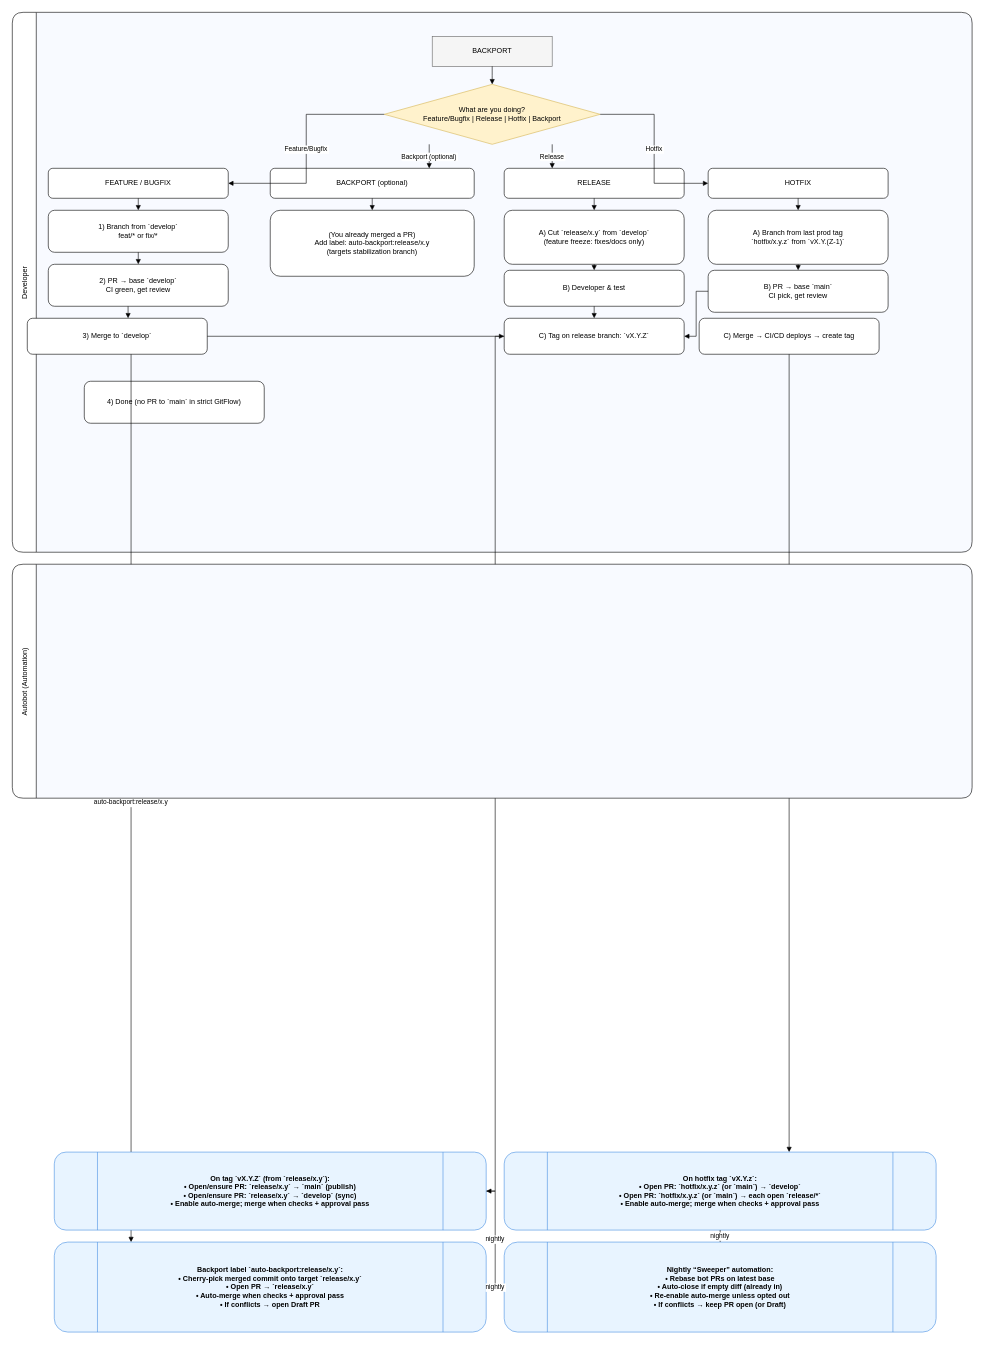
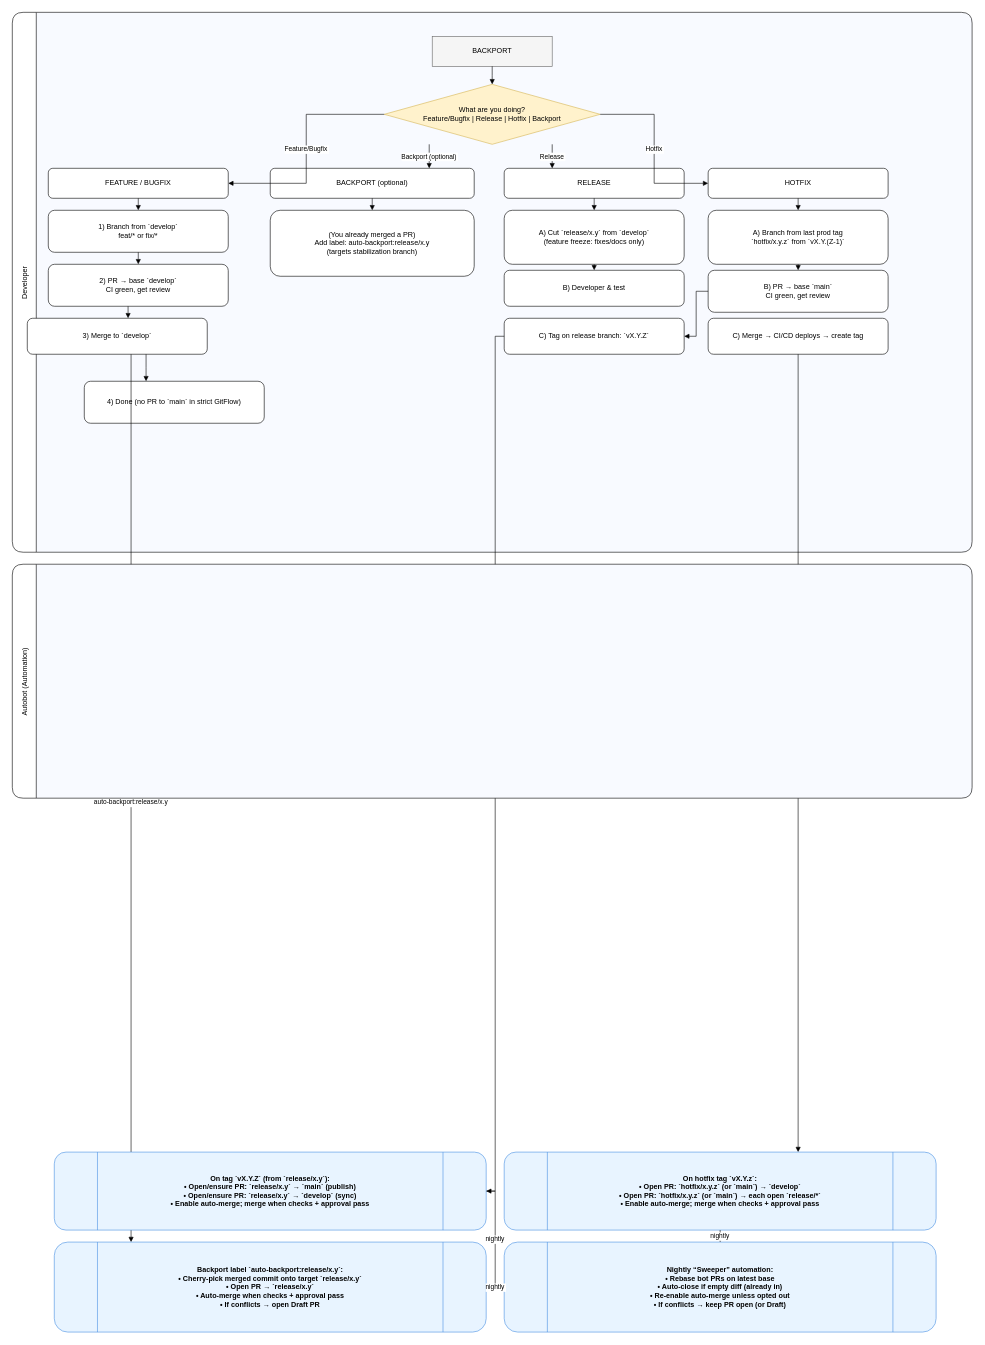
  <mxCell id="0" />
  <mxCell id="1" parent="0" />
  <mxCell id="2" value="Developer" style="shape=swimlane;rounded=1;swimlaneFillColor=#f8faff;horizontal=0;" parent="1" vertex="1"><mxGeometry x="20" y="20" width="1600" height="900" as="geometry" /></mxCell>
  <mxCell id="3" value="BACKPORT" style="shape=terminator;whiteSpace=wrap;fillColor=#f5f5f5;strokeColor=#666666;" parent="2" vertex="1"><mxGeometry x="700" y="40" width="200" height="50" as="geometry" /></mxCell>
  <mxCell id="4" value="What are you doing?&#10;Feature/Bugfix | Release | Hotfix | Backport" style="shape=rhombus;whiteSpace=wrap;rounded=0;fillColor=#fff2cc;strokeColor=#d6b656;" parent="2" vertex="1"><mxGeometry x="620" y="120" width="360" height="100" as="geometry" /></mxCell>
  <mxCell id="5" value="FEATURE / BUGFIX" style="shape=rectangle;whiteSpace=wrap;rounded=1;fillColor=#ffffff;strokeColor=#000000;" parent="2" vertex="1"><mxGeometry x="60" y="260" width="300" height="50" as="geometry" /></mxCell>
  <mxCell id="6" value="1) Branch from `develop`&#10;feat/* or fix/*" style="shape=rectangle;whiteSpace=wrap;rounded=1;fillColor=#ffffff;strokeColor=#000000;" parent="2" vertex="1"><mxGeometry x="60" y="330" width="300" height="70" as="geometry" /></mxCell>
  <mxCell id="7" value="2) PR → base `develop`&#10;CI green, get review" style="shape=rectangle;whiteSpace=wrap;rounded=1;fillColor=#ffffff;strokeColor=#000000;" parent="2" vertex="1"><mxGeometry x="60" y="420" width="300" height="70" as="geometry" /></mxCell>
  <mxCell id="8" value="3) Merge to `develop`" style="shape=rectangle;whiteSpace=wrap;rounded=1;fillColor=#ffffff;strokeColor=#000000;" parent="2" vertex="1"><mxGeometry x="25" y="510" width="300" height="60" as="geometry" /></mxCell>
  <mxCell id="9" value="4) Done (no PR to `main` in strict GitFlow)" style="shape=rectangle;whiteSpace=wrap;rounded=1;fillColor=#ffffff;strokeColor=#000000;" parent="2" vertex="1"><mxGeometry x="120" y="615" width="300" height="70" as="geometry" /></mxCell>
  <mxCell id="10" value="BACKPORT (optional)" style="shape=rectangle;whiteSpace=wrap;rounded=1;fillColor=#ffffff;strokeColor=#000000;" parent="2" vertex="1"><mxGeometry x="430" y="260" width="340" height="50" as="geometry" /></mxCell>
  <mxCell id="11" value="(You already merged a PR)&#10;Add label: auto-backport:release/x.y&#10;(targets stabilization branch)" style="shape=rectangle;whiteSpace=wrap;rounded=1;fillColor=#ffffff;strokeColor=#000000;" parent="2" vertex="1"><mxGeometry x="430" y="330" width="340" height="110" as="geometry" /></mxCell>
  <mxCell id="12" value="RELEASE" style="shape=rectangle;whiteSpace=wrap;rounded=1;fillColor=#ffffff;strokeColor=#000000;" parent="2" vertex="1"><mxGeometry x="820" y="260" width="300" height="50" as="geometry" /></mxCell>
  <mxCell id="13" value="A) Cut `release/x.y` from `develop`&#10;(feature freeze: fixes/docs only)" style="shape=rectangle;whiteSpace=wrap;rounded=1;fillColor=#ffffff;strokeColor=#000000;" parent="2" vertex="1"><mxGeometry x="820" y="330" width="300" height="90" as="geometry" /></mxCell>
  <mxCell id="14" value="B) Developer &amp; test" style="shape=rectangle;whiteSpace=wrap;rounded=1;fillColor=#ffffff;strokeColor=#000000;" parent="2" vertex="1"><mxGeometry x="820" y="430" width="300" height="60" as="geometry" /></mxCell>
  <mxCell id="15" value="C) Tag on release branch: `vX.Y.Z`" style="shape=rectangle;whiteSpace=wrap;rounded=1;fillColor=#ffffff;strokeColor=#000000;" parent="2" vertex="1"><mxGeometry x="820" y="510" width="300" height="60" as="geometry" /></mxCell>
  <mxCell id="16" value="HOTFIX" style="shape=rectangle;whiteSpace=wrap;rounded=1;fillColor=#ffffff;strokeColor=#000000;" parent="2" vertex="1"><mxGeometry x="1160" y="260" width="300" height="50" as="geometry" /></mxCell>
  <mxCell id="17" value="A) Branch from last prod tag&#10;`hotfix/x.y.z` from `vX.Y.(Z-1)`" style="shape=rectangle;whiteSpace=wrap;rounded=1;fillColor=#ffffff;strokeColor=#000000;" parent="2" vertex="1"><mxGeometry x="1160" y="330" width="300" height="90" as="geometry" /></mxCell>
- <mxCell id="18" value="B) PR → base `main`&#10;CI pick, get review" style="shape=rectangle;whiteSpace=wrap;rounded=1;fillColor=#ffffff;strokeColor=#000000;" parent="2" vertex="1"><mxGeometry x="1160" y="430" width="300" height="70" as="geometry" /></mxCell>
- <mxCell id="19" value="C) Merge → CI/CD deploys → create tag" style="shape=rectangle;whiteSpace=wrap;rounded=1;fillColor=#ffffff;strokeColor=#000000;" parent="2" vertex="1"><mxGeometry x="1145" y="510" width="300" height="60" as="geometry" /></mxCell>
+ <mxCell id="18" value="B) PR → base `main`&#10;CI green, get review" style="shape=rectangle;whiteSpace=wrap;rounded=1;fillColor=#ffffff;strokeColor=#000000;" parent="2" vertex="1"><mxGeometry x="1160" y="430" width="300" height="70" as="geometry" /></mxCell>
+ <mxCell id="19" value="C) Merge → CI/CD deploys → create tag" style="shape=rectangle;whiteSpace=wrap;rounded=1;fillColor=#ffffff;strokeColor=#000000;" parent="2" vertex="1"><mxGeometry x="1160" y="510" width="300" height="60" as="geometry" /></mxCell>
  <mxCell id="20" style="endArrow=block;edgeStyle=elbowEdgeStyle;rounded=0;" parent="2" source="3" target="4" edge="1"><mxGeometry width="160" height="60" relative="1" as="geometry" /></mxCell>
  <mxCell id="21" value="Feature/Bugfix" style="endArrow=block;edgeStyle=elbowEdgeStyle;rounded=0;" parent="2" source="4" target="5" edge="1"><mxGeometry width="160" height="60" relative="1" as="geometry" /></mxCell>
  <mxCell id="22" style="endArrow=block;edgeStyle=elbowEdgeStyle;rounded=0;" parent="2" source="5" target="6" edge="1"><mxGeometry width="160" height="60" relative="1" as="geometry" /></mxCell>
  <mxCell id="23" style="endArrow=block;edgeStyle=elbowEdgeStyle;rounded=0;" parent="2" source="6" target="7" edge="1"><mxGeometry width="160" height="60" relative="1" as="geometry" /></mxCell>
  <mxCell id="24" style="endArrow=block;edgeStyle=elbowEdgeStyle;rounded=0;" parent="2" source="7" target="8" edge="1"><mxGeometry width="160" height="60" relative="1" as="geometry" /></mxCell>
- <mxCell id="25" style="endArrow=block;edgeStyle=elbowEdgeStyle;rounded=0;" parent="2" source="8" target="15" edge="1"><mxGeometry width="160" height="60" relative="1" as="geometry" /></mxCell>
+ <mxCell id="25" style="endArrow=block;edgeStyle=elbowEdgeStyle;rounded=0;" parent="2" source="8" target="9" edge="1"><mxGeometry width="160" height="60" relative="1" as="geometry" /></mxCell>
  <mxCell id="26" value="Backport (optional)" style="endArrow=block;edgeStyle=elbowEdgeStyle;rounded=0;" parent="2" source="4" target="10" edge="1"><mxGeometry width="160" height="60" relative="1" as="geometry" /></mxCell>
  <mxCell id="27" style="endArrow=block;edgeStyle=elbowEdgeStyle;rounded=0;" parent="2" source="10" target="11" edge="1"><mxGeometry width="160" height="60" relative="1" as="geometry" /></mxCell>
  <mxCell id="28" value="Release" style="endArrow=block;edgeStyle=elbowEdgeStyle;rounded=0;" parent="2" source="4" target="12" edge="1"><mxGeometry width="160" height="60" relative="1" as="geometry" /></mxCell>
  <mxCell id="29" style="endArrow=block;edgeStyle=elbowEdgeStyle;rounded=0;" parent="2" source="12" target="13" edge="1"><mxGeometry width="160" height="60" relative="1" as="geometry" /></mxCell>
  <mxCell id="30" style="endArrow=block;edgeStyle=elbowEdgeStyle;rounded=0;" parent="2" source="13" target="14" edge="1"><mxGeometry width="160" height="60" relative="1" as="geometry" /></mxCell>
- <mxCell id="31" style="endArrow=block;edgeStyle=elbowEdgeStyle;rounded=0;" parent="2" source="14" target="15" edge="1"><mxGeometry width="160" height="60" relative="1" as="geometry" /></mxCell>
  <mxCell id="32" value="Hotfix" style="endArrow=block;edgeStyle=elbowEdgeStyle;rounded=0;" parent="2" source="4" target="16" edge="1"><mxGeometry width="160" height="60" relative="1" as="geometry" /></mxCell>
  <mxCell id="33" style="endArrow=block;edgeStyle=elbowEdgeStyle;rounded=0;" parent="2" source="16" target="17" edge="1"><mxGeometry width="160" height="60" relative="1" as="geometry" /></mxCell>
  <mxCell id="34" style="endArrow=block;edgeStyle=elbowEdgeStyle;rounded=0;" parent="2" source="17" target="18" edge="1"><mxGeometry width="160" height="60" relative="1" as="geometry" /></mxCell>
  <mxCell id="35" style="endArrow=block;edgeStyle=elbowEdgeStyle;rounded=0;" parent="2" source="18" target="15" edge="1"><mxGeometry width="160" height="60" relative="1" as="geometry" /></mxCell>
  <mxCell id="36" value="triggers" style="endArrow=block;edgeStyle=elbowEdgeStyle;rounded=0;" parent="2" source="15" target="40" edge="1"><mxGeometry width="160" height="60" relative="1" as="geometry" /></mxCell>
  <mxCell id="37" value="triggers" style="endArrow=block;edgeStyle=elbowEdgeStyle;rounded=0;" parent="2" source="19" target="41" edge="1"><mxGeometry width="160" height="60" relative="1" as="geometry" /></mxCell>
  <mxCell id="38" value="if PR labeled&#10;auto-backport:release/x.y" style="endArrow=block;edgeStyle=elbowEdgeStyle;rounded=0;" parent="2" source="8" target="42" edge="1"><mxGeometry width="160" height="60" relative="1" as="geometry" /></mxCell>
  <mxCell id="39" value="Autobot (Automation)" style="shape=swimlane;rounded=1;swimlaneFillColor=#f8faff;horizontal=0;" parent="1" vertex="1"><mxGeometry x="20" y="940" width="1600" height="390" as="geometry" /></mxCell>
  <mxCell id="40" value="On tag `vX.Y.Z` (from `release/x.y`):&#10;• Open/ensure PR: `release/x.y` → `main` (publish)&#10;• Open/ensure PR: `release/x.y` → `develop` (sync)&#10;• Enable auto-merge; merge when checks + approval pass" style="shape=process;whiteSpace=wrap;rounded=1;fillColor=#e8f4ff;strokeColor=#4a90e2;fontStyle=1;" parent="39" vertex="1"><mxGeometry x="70" y="980" width="720" height="130" as="geometry" /></mxCell>
  <mxCell id="41" value="On hotfix tag `vX.Y.z`:&#10;• Open PR: `hotfix/x.y.z` (or `main`) → `develop`&#10;• Open PR: `hotfix/x.y.z` (or `main`) → each open `release/*`&#10;• Enable auto-merge; merge when checks + approval pass" style="shape=process;whiteSpace=wrap;rounded=1;fillColor=#e8f4ff;strokeColor=#4a90e2;fontStyle=1;" parent="39" vertex="1"><mxGeometry x="820" y="980" width="720" height="130" as="geometry" /></mxCell>
  <mxCell id="42" value="Backport label `auto-backport:release/x.y`:&#10;• Cherry-pick merged commit onto target `release/x.y`&#10;• Open PR → `release/x.y`&#10;• Auto-merge when checks + approval pass&#10;• If conflicts → open Draft PR" style="shape=process;whiteSpace=wrap;rounded=1;fillColor=#e8f4ff;strokeColor=#4a90e2;fontStyle=1;" parent="39" vertex="1"><mxGeometry x="70" y="1130" width="720" height="150" as="geometry" /></mxCell>
  <mxCell id="43" value="Nightly “Sweeper” automation:&#10;• Rebase bot PRs on latest base&#10;• Auto-close if empty diff (already in)&#10;• Re-enable auto-merge unless opted out&#10;• If conflicts → keep PR open (or Draft)" style="shape=process;whiteSpace=wrap;rounded=1;fillColor=#e8f4ff;strokeColor=#4a90e2;fontStyle=1;" parent="39" vertex="1"><mxGeometry x="820" y="1130" width="720" height="150" as="geometry" /></mxCell>
  <mxCell id="44" value="nightly" style="endArrow=block;edgeStyle=elbowEdgeStyle;rounded=0;" parent="39" source="40" target="43" edge="1"><mxGeometry width="160" height="60" relative="1" as="geometry" /></mxCell>
  <mxCell id="45" value="nightly" style="endArrow=block;edgeStyle=elbowEdgeStyle;rounded=0;" parent="39" source="41" target="43" edge="1"><mxGeometry width="160" height="60" relative="1" as="geometry" /></mxCell>
  <mxCell id="46" value="nightly" style="endArrow=block;edgeStyle=elbowEdgeStyle;rounded=0;" parent="39" source="42" target="43" edge="1"><mxGeometry width="160" height="60" relative="1" as="geometry" /></mxCell>
